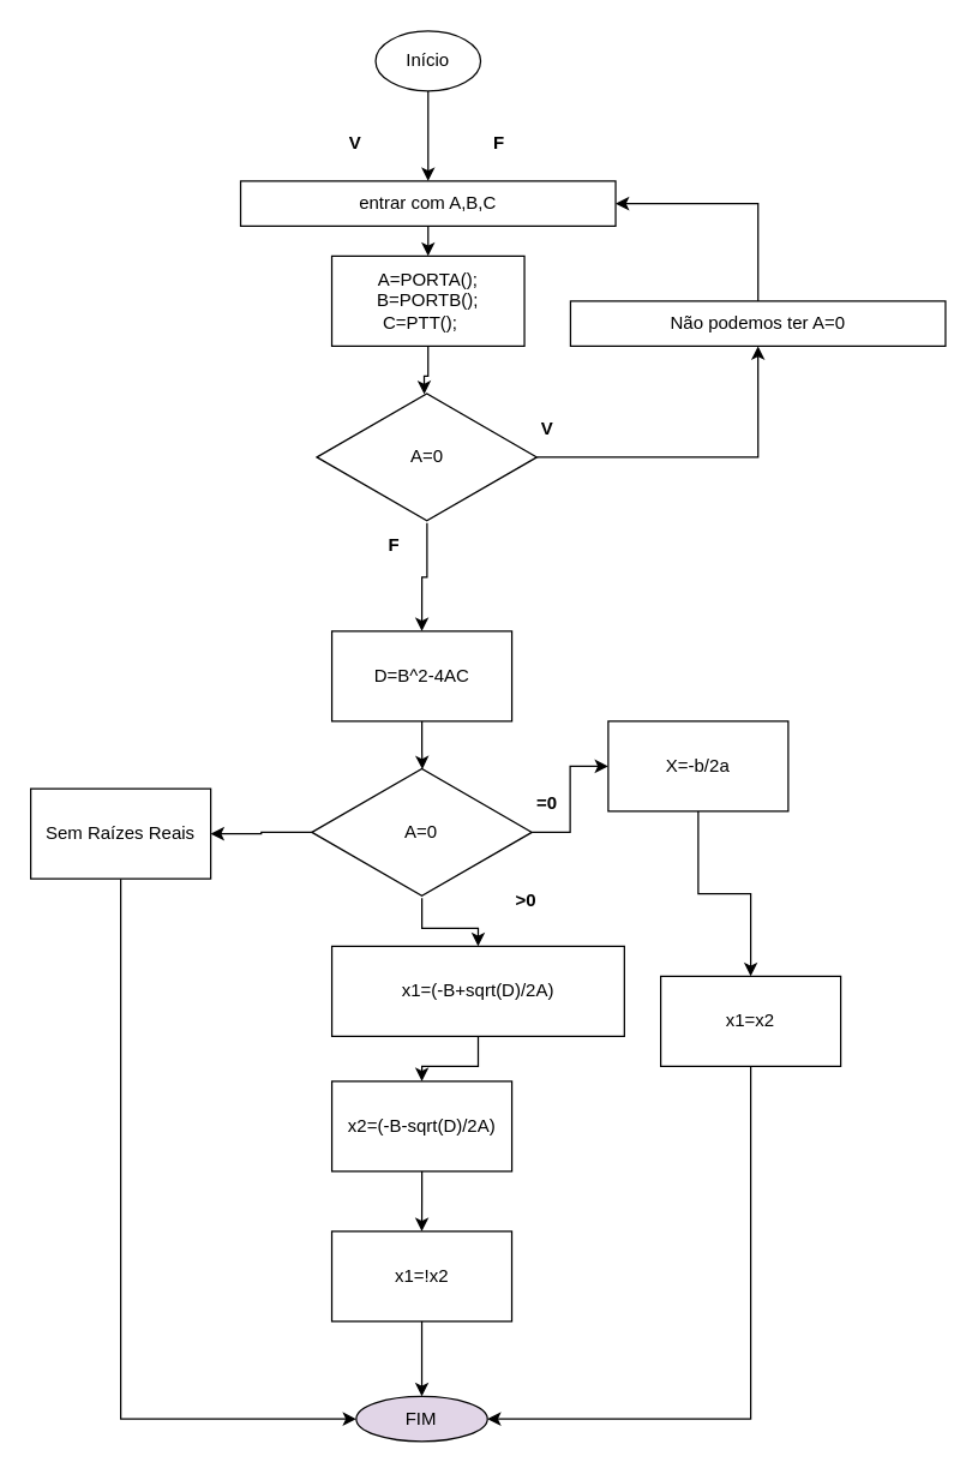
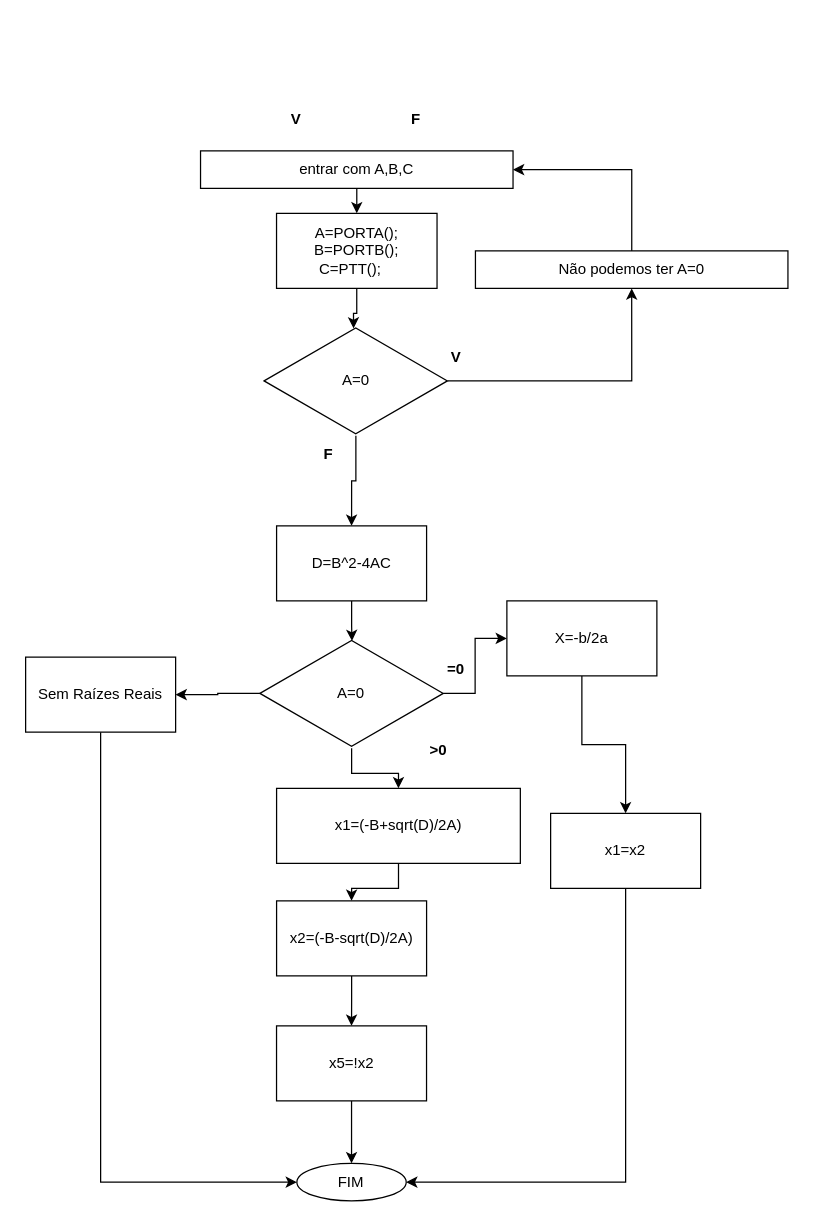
  <mxCell id="0" />
  <mxCell id="1" parent="0" />
- <mxCell id="2" value="Início" style="ellipse;whiteSpace=wrap;html=1;" parent="1" vertex="1"><mxGeometry x="249.93" y="20" width="70" height="40" as="geometry" /></mxCell>
  <mxCell id="3" value="entrar com A,B,C" style="rounded=0;whiteSpace=wrap;html=1;" parent="1" vertex="1"><mxGeometry x="159.93" y="120" width="250" height="30" as="geometry" /></mxCell>
- <mxCell id="4" value="" style="endArrow=classic;html=1;rounded=0;exitX=0.5;exitY=1;exitDx=0;exitDy=0;entryX=0.5;entryY=0;entryDx=0;entryDy=0;" parent="1" source="2" target="3" edge="1"><mxGeometry width="50" height="50" relative="1" as="geometry"><mxPoint x="279.93" y="160" as="sourcePoint" /><mxPoint x="285.347" y="81" as="targetPoint" /></mxGeometry></mxCell>
  <mxCell id="5" value="" style="endArrow=classic;html=1;rounded=0;exitX=0.5;exitY=1;exitDx=0;exitDy=0;entryX=0.5;entryY=0;entryDx=0;entryDy=0;" parent="1" source="3" target="10" edge="1"><mxGeometry width="50" height="50" relative="1" as="geometry"><mxPoint x="294.763" y="138.45" as="sourcePoint" /><mxPoint x="294.93" y="160" as="targetPoint" /></mxGeometry></mxCell>
- <mxCell id="6" value="FIM" style="ellipse;whiteSpace=wrap;html=1;fillColor=#e1d5e7;" parent="1" vertex="1"><mxGeometry x="237" y="930" width="87.47" height="30" as="geometry" /></mxCell>
+ <mxCell id="6" value="FIM" style="ellipse;whiteSpace=wrap;html=1;" parent="1" vertex="1"><mxGeometry x="237" y="930" width="87.47" height="30" as="geometry" /></mxCell>
  <mxCell id="7" value="&lt;b&gt;F&lt;/b&gt;" style="text;html=1;align=center;verticalAlign=middle;resizable=0;points=[];autosize=1;strokeColor=none;fillColor=none;" parent="1" vertex="1"><mxGeometry x="317.4" y="80" width="30" height="30" as="geometry" /></mxCell>
  <mxCell id="8" value="&lt;b&gt;V&lt;/b&gt;" style="text;html=1;align=center;verticalAlign=middle;resizable=0;points=[];autosize=1;strokeColor=none;fillColor=none;" parent="1" vertex="1"><mxGeometry x="220.77" y="80" width="30" height="30" as="geometry" /></mxCell>
  <mxCell id="9" style="edgeStyle=orthogonalEdgeStyle;rounded=0;orthogonalLoop=1;jettySize=auto;html=1;entryX=0.488;entryY=0.023;entryDx=0;entryDy=0;entryPerimeter=0;" edge="1" parent="1" source="10" target="13"><mxGeometry relative="1" as="geometry" /></mxCell>
  <mxCell id="10" value="&lt;div&gt;A=PORTA();&lt;/div&gt;&lt;div&gt;B=PORTB();&lt;/div&gt;&lt;div&gt;C=PTT();&lt;span style=&quot;background-color: initial;&quot;&gt;&amp;nbsp; &amp;nbsp;&lt;/span&gt;&lt;/div&gt;" style="rounded=0;whiteSpace=wrap;html=1;align=center;" vertex="1" parent="1"><mxGeometry x="220.73" y="170" width="128.4" height="60" as="geometry" /></mxCell>
  <mxCell id="11" style="edgeStyle=orthogonalEdgeStyle;rounded=0;orthogonalLoop=1;jettySize=auto;html=1;entryX=0.5;entryY=1;entryDx=0;entryDy=0;" edge="1" parent="1" source="13" target="15"><mxGeometry relative="1" as="geometry" /></mxCell>
  <mxCell id="12" style="edgeStyle=orthogonalEdgeStyle;rounded=0;orthogonalLoop=1;jettySize=auto;html=1;entryX=0.5;entryY=0;entryDx=0;entryDy=0;" edge="1" parent="1" source="13" target="17"><mxGeometry relative="1" as="geometry" /></mxCell>
  <mxCell id="13" value="A=0" style="html=1;whiteSpace=wrap;aspect=fixed;shape=isoRectangle;" vertex="1" parent="1"><mxGeometry x="210.76" y="260" width="146.67" height="87.99" as="geometry" /></mxCell>
  <mxCell id="14" style="edgeStyle=orthogonalEdgeStyle;rounded=0;orthogonalLoop=1;jettySize=auto;html=1;entryX=1;entryY=0.5;entryDx=0;entryDy=0;" edge="1" parent="1" source="15" target="3"><mxGeometry relative="1" as="geometry" /></mxCell>
  <mxCell id="15" value="Não podemos ter A=0" style="rounded=0;whiteSpace=wrap;html=1;" vertex="1" parent="1"><mxGeometry x="379.85" y="200" width="250" height="30" as="geometry" /></mxCell>
  <mxCell id="16" style="edgeStyle=orthogonalEdgeStyle;rounded=0;orthogonalLoop=1;jettySize=auto;html=1;entryX=0.502;entryY=0.023;entryDx=0;entryDy=0;entryPerimeter=0;" edge="1" parent="1" source="17" target="23"><mxGeometry relative="1" as="geometry" /></mxCell>
  <mxCell id="17" value="D=B^2-4AC" style="whiteSpace=wrap;html=1;" vertex="1" parent="1"><mxGeometry x="220.77" y="420" width="120" height="60" as="geometry" /></mxCell>
  <mxCell id="18" value="&lt;b&gt;V&lt;/b&gt;" style="text;html=1;align=center;verticalAlign=middle;resizable=0;points=[];autosize=1;strokeColor=none;fillColor=none;" vertex="1" parent="1"><mxGeometry x="349.13" y="270" width="30" height="30" as="geometry" /></mxCell>
  <mxCell id="19" value="&lt;b&gt;F&lt;/b&gt;" style="text;html=1;align=center;verticalAlign=middle;resizable=0;points=[];autosize=1;strokeColor=none;fillColor=none;" vertex="1" parent="1"><mxGeometry x="247" y="347.99" width="30" height="30" as="geometry" /></mxCell>
  <mxCell id="20" style="edgeStyle=orthogonalEdgeStyle;rounded=0;orthogonalLoop=1;jettySize=auto;html=1;entryX=1;entryY=0.5;entryDx=0;entryDy=0;" edge="1" parent="1" source="23" target="25"><mxGeometry relative="1" as="geometry" /></mxCell>
  <mxCell id="21" style="edgeStyle=orthogonalEdgeStyle;rounded=0;orthogonalLoop=1;jettySize=auto;html=1;entryX=0;entryY=0.5;entryDx=0;entryDy=0;" edge="1" parent="1" source="23" target="27"><mxGeometry relative="1" as="geometry" /></mxCell>
  <mxCell id="22" style="edgeStyle=orthogonalEdgeStyle;rounded=0;orthogonalLoop=1;jettySize=auto;html=1;entryX=0.5;entryY=0;entryDx=0;entryDy=0;" edge="1" parent="1" source="23" target="30"><mxGeometry relative="1" as="geometry" /></mxCell>
  <mxCell id="23" value="A=0" style="html=1;whiteSpace=wrap;aspect=fixed;shape=isoRectangle;" vertex="1" parent="1"><mxGeometry x="207.44" y="510" width="146.67" height="87.99" as="geometry" /></mxCell>
  <mxCell id="24" style="edgeStyle=orthogonalEdgeStyle;rounded=0;orthogonalLoop=1;jettySize=auto;html=1;entryX=0;entryY=0.5;entryDx=0;entryDy=0;" edge="1" parent="1" source="25" target="6"><mxGeometry relative="1" as="geometry"><mxPoint x="80" y="680" as="targetPoint" /><Array as="points"><mxPoint x="80" y="945" /></Array></mxGeometry></mxCell>
  <mxCell id="25" value="Sem Raízes Reais" style="whiteSpace=wrap;html=1;" vertex="1" parent="1"><mxGeometry x="20" y="525" width="120" height="60" as="geometry" /></mxCell>
  <mxCell id="26" style="edgeStyle=orthogonalEdgeStyle;rounded=0;orthogonalLoop=1;jettySize=auto;html=1;entryX=0.5;entryY=0;entryDx=0;entryDy=0;" edge="1" parent="1" source="27" target="32"><mxGeometry relative="1" as="geometry" /></mxCell>
  <mxCell id="27" value="X=-b/2a" style="whiteSpace=wrap;html=1;" vertex="1" parent="1"><mxGeometry x="405" y="480" width="120" height="60" as="geometry" /></mxCell>
  <mxCell id="28" value="&lt;b&gt;=0&lt;/b&gt;" style="text;html=1;align=center;verticalAlign=middle;resizable=0;points=[];autosize=1;strokeColor=none;fillColor=none;" vertex="1" parent="1"><mxGeometry x="344.13" y="520" width="40" height="30" as="geometry" /></mxCell>
  <mxCell id="29" style="edgeStyle=orthogonalEdgeStyle;rounded=0;orthogonalLoop=1;jettySize=auto;html=1;entryX=0.5;entryY=0;entryDx=0;entryDy=0;" edge="1" parent="1" source="30" target="34"><mxGeometry relative="1" as="geometry" /></mxCell>
  <mxCell id="30" value="x1=(-B+sqrt(D)/2A)" style="whiteSpace=wrap;html=1;" vertex="1" parent="1"><mxGeometry x="220.77" y="630" width="195" height="60" as="geometry" /></mxCell>
  <mxCell id="31" style="edgeStyle=orthogonalEdgeStyle;rounded=0;orthogonalLoop=1;jettySize=auto;html=1;entryX=1;entryY=0.5;entryDx=0;entryDy=0;" edge="1" parent="1" source="32" target="6"><mxGeometry relative="1" as="geometry"><Array as="points"><mxPoint x="500" y="945" /></Array></mxGeometry></mxCell>
  <mxCell id="32" value="x1=x2" style="whiteSpace=wrap;html=1;" vertex="1" parent="1"><mxGeometry x="440" y="650" width="120" height="60" as="geometry" /></mxCell>
  <mxCell id="33" style="edgeStyle=orthogonalEdgeStyle;rounded=0;orthogonalLoop=1;jettySize=auto;html=1;entryX=0.5;entryY=0;entryDx=0;entryDy=0;" edge="1" parent="1" source="34" target="36"><mxGeometry relative="1" as="geometry" /></mxCell>
  <mxCell id="34" value="x2=(-B-sqrt(D)/2A)" style="whiteSpace=wrap;html=1;" vertex="1" parent="1"><mxGeometry x="220.77" y="720" width="120" height="60" as="geometry" /></mxCell>
  <mxCell id="35" style="edgeStyle=orthogonalEdgeStyle;rounded=0;orthogonalLoop=1;jettySize=auto;html=1;entryX=0.5;entryY=0;entryDx=0;entryDy=0;" edge="1" parent="1" source="36" target="6"><mxGeometry relative="1" as="geometry" /></mxCell>
- <mxCell id="36" value="x1=!x2" style="whiteSpace=wrap;html=1;" vertex="1" parent="1"><mxGeometry x="220.73" y="820" width="120" height="60" as="geometry" /></mxCell>
+ <mxCell id="36" value="x5=!x2" style="whiteSpace=wrap;html=1;" vertex="1" parent="1"><mxGeometry x="220.73" y="820" width="120" height="60" as="geometry" /></mxCell>
  <mxCell id="37" value="&lt;b&gt;&amp;gt;0&lt;/b&gt;" style="text;html=1;align=center;verticalAlign=middle;resizable=0;points=[];autosize=1;strokeColor=none;fillColor=none;" vertex="1" parent="1"><mxGeometry x="330" y="585" width="40" height="30" as="geometry" /></mxCell>
